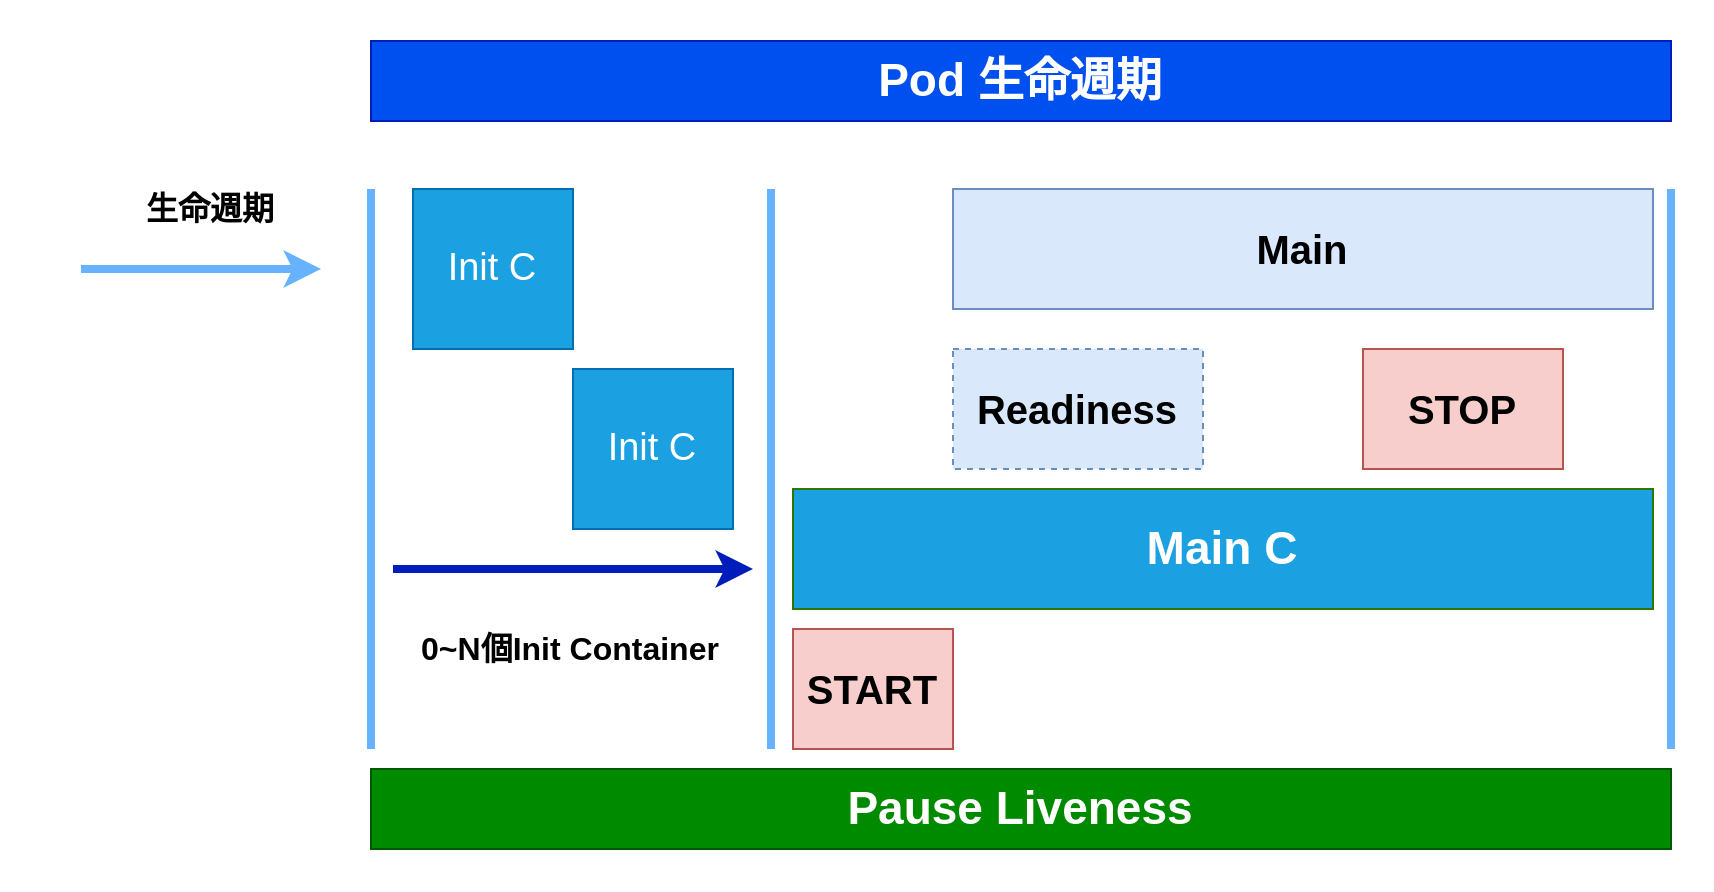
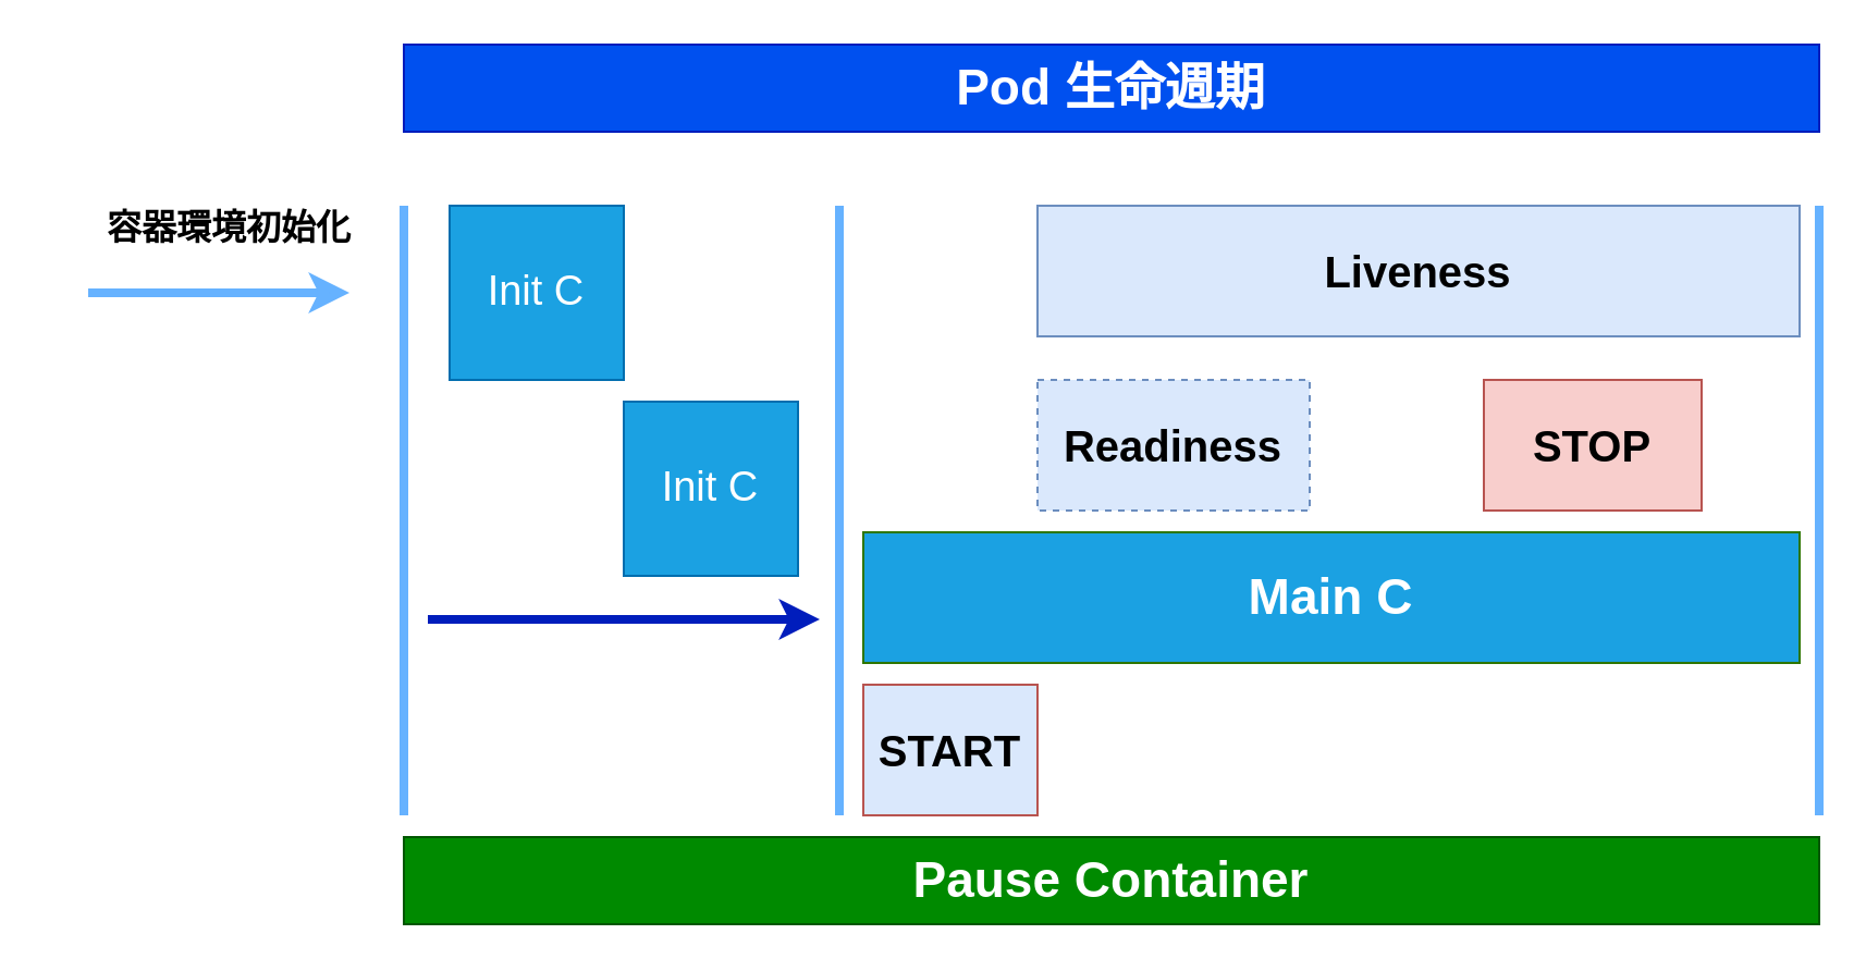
  <mxCell id="0" />
  <mxCell id="1" parent="0" />
  <mxCell id="2" value="&lt;span&gt;&lt;b&gt;&lt;font style=&quot;font-size: 23px&quot;&gt;Pod 生命週期&lt;/font&gt;&lt;/b&gt;&lt;/span&gt;" style="rounded=0;whiteSpace=wrap;html=1;fillColor=#0050ef;strokeColor=#001DBC;fontColor=#ffffff;" parent="1" vertex="1"><mxGeometry x="185" y="20" width="650" height="40" as="geometry" /></mxCell>
  <mxCell id="3" value="&lt;font style=&quot;font-size: 19px&quot;&gt;Init C&lt;/font&gt;" style="whiteSpace=wrap;html=1;aspect=fixed;fillColor=#1ba1e2;strokeColor=#006EAF;fontColor=#ffffff;" parent="1" vertex="1"><mxGeometry x="206" y="94" width="80" height="80" as="geometry" /></mxCell>
  <mxCell id="4" value="&lt;font style=&quot;font-size: 19px&quot;&gt;Init C&lt;/font&gt;" style="whiteSpace=wrap;html=1;aspect=fixed;fillColor=#1ba1e2;strokeColor=#006EAF;fontColor=#ffffff;" parent="1" vertex="1"><mxGeometry x="286" y="184" width="80" height="80" as="geometry" /></mxCell>
  <mxCell id="5" value="&lt;span&gt;&lt;b&gt;&lt;font style=&quot;font-size: 23px&quot;&gt;Main C&lt;/font&gt;&lt;/b&gt;&lt;/span&gt;" style="rounded=0;whiteSpace=wrap;html=1;fillColor=#1ba1e2;strokeColor=#2D7600;fontColor=#ffffff;" parent="1" vertex="1"><mxGeometry x="396" y="244" width="430" height="60" as="geometry" /></mxCell>
- <mxCell id="6" value="&lt;span&gt;&lt;b&gt;&lt;font style=&quot;font-size: 20px&quot;&gt;START&lt;/font&gt;&lt;/b&gt;&lt;/span&gt;" style="rounded=0;whiteSpace=wrap;html=1;fillColor=#f8cecc;strokeColor=#b85450;" parent="1" vertex="1"><mxGeometry x="396" y="314" width="80" height="60" as="geometry" /></mxCell>
+ <mxCell id="6" value="&lt;span&gt;&lt;b&gt;&lt;font style=&quot;font-size: 20px&quot;&gt;START&lt;/font&gt;&lt;/b&gt;&lt;/span&gt;" style="rounded=0;whiteSpace=wrap;html=1;fillColor=#dae8fc;strokeColor=#b85450;" parent="1" vertex="1"><mxGeometry x="396" y="314" width="80" height="60" as="geometry" /></mxCell>
  <mxCell id="7" value="&lt;span&gt;&lt;b&gt;&lt;font style=&quot;font-size: 20px&quot;&gt;STOP&lt;/font&gt;&lt;/b&gt;&lt;/span&gt;" style="rounded=0;whiteSpace=wrap;html=1;fillColor=#f8cecc;strokeColor=#b85450;" parent="1" vertex="1"><mxGeometry x="681" y="174" width="100" height="60" as="geometry" /></mxCell>
  <mxCell id="8" value="&lt;b&gt;&lt;font style=&quot;font-size: 20px&quot;&gt;Readiness&lt;/font&gt;&lt;/b&gt;" style="rounded=0;whiteSpace=wrap;html=1;fillColor=#dae8fc;strokeColor=#6c8ebf;dashed=1;" parent="1" vertex="1"><mxGeometry x="476" y="174" width="125" height="60" as="geometry" /></mxCell>
- <mxCell id="9" value="&lt;b&gt;&lt;font style=&quot;font-size: 20px&quot;&gt;Main&lt;/font&gt;&lt;/b&gt;" style="rounded=0;whiteSpace=wrap;html=1;fillColor=#dae8fc;strokeColor=#6c8ebf;" parent="1" vertex="1"><mxGeometry x="476" y="94" width="350" height="60" as="geometry" /></mxCell>
+ <mxCell id="9" value="&lt;b&gt;&lt;font style=&quot;font-size: 20px&quot;&gt;Liveness&lt;/font&gt;&lt;/b&gt;" style="rounded=0;whiteSpace=wrap;html=1;fillColor=#dae8fc;strokeColor=#6c8ebf;" parent="1" vertex="1"><mxGeometry x="476" y="94" width="350" height="60" as="geometry" /></mxCell>
  <mxCell id="10" value="" style="endArrow=none;html=1;fillColor=#cce5ff;strokeWidth=4;strokeColor=#66B2FF;" parent="1" edge="1"><mxGeometry width="50" height="50" relative="1" as="geometry"><mxPoint x="185" y="374" as="sourcePoint" /><mxPoint x="185" y="94" as="targetPoint" /></mxGeometry></mxCell>
  <mxCell id="11" value="" style="endArrow=classic;html=1;strokeColor=#66B2FF;strokeWidth=4;" parent="1" edge="1"><mxGeometry width="50" height="50" relative="1" as="geometry"><mxPoint x="40" y="134" as="sourcePoint" /><mxPoint x="160" y="134" as="targetPoint" /></mxGeometry></mxCell>
- <mxCell id="12" value="&lt;font style=&quot;font-size: 16px&quot;&gt;&lt;b&gt;生命週期&lt;/b&gt;&lt;/font&gt;" style="text;html=1;strokeColor=none;fillColor=none;align=center;verticalAlign=middle;whiteSpace=wrap;rounded=0;" parent="1" vertex="1"><mxGeometry x="20" y="94" width="170" height="20" as="geometry" /></mxCell>
- <mxCell id="13" value="&lt;span style=&quot;font-size: 16px&quot;&gt;&lt;b&gt;0~N個Init Container&lt;/b&gt;&lt;/span&gt;" style="text;html=1;strokeColor=none;fillColor=none;align=center;verticalAlign=middle;whiteSpace=wrap;rounded=0;" parent="1" vertex="1"><mxGeometry x="185" y="304" width="200" height="40" as="geometry" /></mxCell>
+ <mxCell id="12" value="&lt;font style=&quot;font-size: 16px&quot;&gt;&lt;b&gt;容器環境初始化&lt;/b&gt;&lt;/font&gt;" style="text;html=1;strokeColor=none;fillColor=none;align=center;verticalAlign=middle;whiteSpace=wrap;rounded=0;" parent="1" vertex="1"><mxGeometry x="20" y="94" width="170" height="20" as="geometry" /></mxCell>
  <mxCell id="14" value="" style="endArrow=classic;html=1;strokeColor=#001DBC;strokeWidth=4;fillColor=#0050ef;" parent="1" edge="1"><mxGeometry width="50" height="50" relative="1" as="geometry"><mxPoint x="196" y="284" as="sourcePoint" /><mxPoint x="376" y="284" as="targetPoint" /></mxGeometry></mxCell>
- <mxCell id="15" value="&lt;span&gt;&lt;b&gt;&lt;font style=&quot;font-size: 23px&quot;&gt;Pause Liveness&lt;/font&gt;&lt;/b&gt;&lt;/span&gt;" style="rounded=0;whiteSpace=wrap;html=1;fillColor=#008a00;strokeColor=#005700;fontColor=#ffffff;" parent="1" vertex="1"><mxGeometry x="185" y="384" width="650" height="40" as="geometry" /></mxCell>
+ <mxCell id="15" value="&lt;span&gt;&lt;b&gt;&lt;font style=&quot;font-size: 23px&quot;&gt;Pause Container&lt;/font&gt;&lt;/b&gt;&lt;/span&gt;" style="rounded=0;whiteSpace=wrap;html=1;fillColor=#008a00;strokeColor=#005700;fontColor=#ffffff;" parent="1" vertex="1"><mxGeometry x="185" y="384" width="650" height="40" as="geometry" /></mxCell>
  <mxCell id="16" value="" style="endArrow=none;html=1;fillColor=#cce5ff;strokeWidth=4;strokeColor=#66B2FF;" parent="1" edge="1"><mxGeometry width="50" height="50" relative="1" as="geometry"><mxPoint x="385" y="374" as="sourcePoint" /><mxPoint x="385" y="94" as="targetPoint" /></mxGeometry></mxCell>
  <mxCell id="17" value="" style="endArrow=none;html=1;fillColor=#cce5ff;strokeWidth=4;strokeColor=#66B2FF;" parent="1" edge="1"><mxGeometry width="50" height="50" relative="1" as="geometry"><mxPoint x="835" y="374" as="sourcePoint" /><mxPoint x="835" y="94" as="targetPoint" /></mxGeometry></mxCell>
